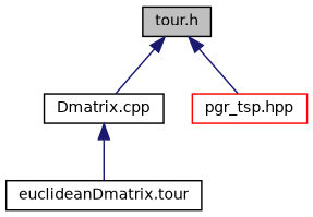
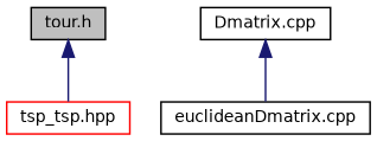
  digraph {
    node [color=black fillcolor=white fontname=Helvetica fontsize=10 shape=record style=filled]
    edge [color=midnightblue dir=back fontname=Helvetica fontsize=10 labelfontname=Helvetica labelfontsize=10 style=solid]
    n1 [fillcolor=grey75 fontcolor=black height=0.2 label="tour.h" width=0.4]
    n2 [height=0.2 label="Dmatrix.cpp" width=0.4]
-   n3 [color=red height=0.2 label="pgr_tsp.hpp" width=0.4]
-   n4 [height=0.2 label="euclideanDmatrix.tour" width=0.4]
-   n1 -> n2
+   n3 [color=red height=0.2 label="tsp_tsp.hpp" width=0.4]
+   n4 [height=0.2 label="euclideanDmatrix.cpp" width=0.4]
    n1 -> n3
    n2 -> n4
  }
